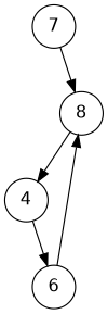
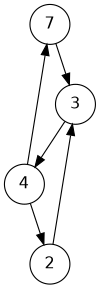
  digraph {
    node [fontname=DejaVuSans shape=circle]
    n1 [label=7]
-   3 [label=8]
+   3
    4
-   2 [label=6]
+   2
    n1 -> 3
    3 -> 4
+   4 -> n1
    4 -> 2
    2 -> 3
  }
